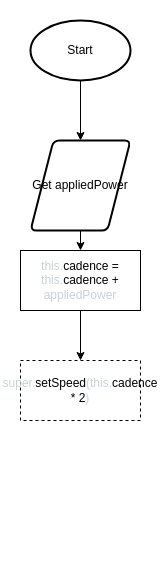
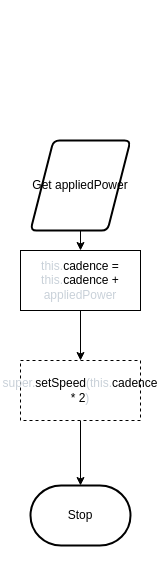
  <mxCell id="0" />
  <mxCell id="1" parent="0" />
- <mxCell id="2" style="edgeStyle=none;html=1;entryX=0.5;entryY=0;entryDx=0;entryDy=0;" edge="1" parent="1" source="3" target="5"><mxGeometry relative="1" as="geometry" /></mxCell>
- <mxCell id="3" value="Start" style="strokeWidth=2;html=1;shape=mxgraph.flowchart.start_1;whiteSpace=wrap;" vertex="1" parent="1"><mxGeometry x="30" y="20" width="100" height="60" as="geometry" /></mxCell>
  <mxCell id="4" style="edgeStyle=none;html=1;entryX=0.5;entryY=0;entryDx=0;entryDy=0;" edge="1" parent="1" source="5" target="7"><mxGeometry relative="1" as="geometry" /></mxCell>
  <mxCell id="5" value="Get appliedPower" style="shape=parallelogram;html=1;strokeWidth=2;perimeter=parallelogramPerimeter;whiteSpace=wrap;rounded=1;arcSize=12;size=0.23;" vertex="1" parent="1"><mxGeometry x="30" y="140" width="100" height="90" as="geometry" /></mxCell>
  <mxCell id="6" style="edgeStyle=none;html=1;entryX=0.5;entryY=0;entryDx=0;entryDy=0;" edge="1" parent="1" source="7" target="9"><mxGeometry relative="1" as="geometry" /></mxCell>
  <mxCell id="7" value="&lt;span class=&quot;pl-smi&quot; style=&quot;box-sizing: border-box ; color: rgb(201 , 209 , 217)&quot;&gt;this&lt;/span&gt;&lt;span class=&quot;pl-kos&quot; style=&quot;box-sizing: border-box ; color: rgb(201 , 209 , 217)&quot;&gt;.&lt;/span&gt;&lt;span class=&quot;pl-c1&quot; style=&quot;box-sizing: border-box&quot;&gt;cadence&lt;/span&gt;&lt;span style=&quot;color: rgb(201 , 209 , 217)&quot;&gt; &lt;/span&gt;&lt;span class=&quot;pl-c1&quot; style=&quot;box-sizing: border-box&quot;&gt;=&lt;/span&gt;&lt;span style=&quot;color: rgb(201 , 209 , 217)&quot;&gt; &lt;/span&gt;&lt;span class=&quot;pl-smi&quot; style=&quot;box-sizing: border-box ; color: rgb(201 , 209 , 217)&quot;&gt;this&lt;/span&gt;&lt;span class=&quot;pl-kos&quot; style=&quot;box-sizing: border-box ; color: rgb(201 , 209 , 217)&quot;&gt;.&lt;/span&gt;&lt;span class=&quot;pl-c1&quot; style=&quot;box-sizing: border-box&quot;&gt;cadence&lt;/span&gt;&lt;span style=&quot;color: rgb(201 , 209 , 217)&quot;&gt; &lt;/span&gt;&lt;span class=&quot;pl-c1&quot; style=&quot;box-sizing: border-box&quot;&gt;+&lt;/span&gt;&lt;span style=&quot;color: rgb(201 , 209 , 217)&quot;&gt; &lt;/span&gt;&lt;span class=&quot;pl-s1&quot; style=&quot;box-sizing: border-box ; color: rgb(201 , 209 , 217)&quot;&gt;appliedPower&lt;/span&gt;" style="rounded=0;whiteSpace=wrap;html=1;" vertex="1" parent="1"><mxGeometry x="20" y="250" width="120" height="60" as="geometry" /></mxCell>
+ <mxCell id="8" style="edgeStyle=none;html=1;entryX=0.5;entryY=0;entryDx=0;entryDy=0;entryPerimeter=0;" edge="1" parent="1" source="9" target="10"><mxGeometry relative="1" as="geometry" /></mxCell>
  <mxCell id="9" value="&lt;span class=&quot;pl-smi&quot; style=&quot;box-sizing: border-box ; color: rgb(201 , 209 , 217) ; font-family: , , &amp;#34;sf mono&amp;#34; , &amp;#34;menlo&amp;#34; , &amp;#34;consolas&amp;#34; , &amp;#34;liberation mono&amp;#34; , monospace&quot;&gt;super&lt;/span&gt;&lt;span class=&quot;pl-kos&quot; style=&quot;box-sizing: border-box ; color: rgb(201 , 209 , 217) ; font-family: , , &amp;#34;sf mono&amp;#34; , &amp;#34;menlo&amp;#34; , &amp;#34;consolas&amp;#34; , &amp;#34;liberation mono&amp;#34; , monospace&quot;&gt;.&lt;/span&gt;&lt;span class=&quot;pl-en&quot; style=&quot;box-sizing: border-box ; font-family: , , &amp;#34;sf mono&amp;#34; , &amp;#34;menlo&amp;#34; , &amp;#34;consolas&amp;#34; , &amp;#34;liberation mono&amp;#34; , monospace&quot;&gt;setSpeed&lt;/span&gt;&lt;span class=&quot;pl-kos&quot; style=&quot;box-sizing: border-box ; color: rgb(201 , 209 , 217) ; font-family: , , &amp;#34;sf mono&amp;#34; , &amp;#34;menlo&amp;#34; , &amp;#34;consolas&amp;#34; , &amp;#34;liberation mono&amp;#34; , monospace&quot;&gt;(&lt;/span&gt;&lt;span class=&quot;pl-smi&quot; style=&quot;box-sizing: border-box ; color: rgb(201 , 209 , 217) ; font-family: , , &amp;#34;sf mono&amp;#34; , &amp;#34;menlo&amp;#34; , &amp;#34;consolas&amp;#34; , &amp;#34;liberation mono&amp;#34; , monospace&quot;&gt;this&lt;/span&gt;&lt;span class=&quot;pl-kos&quot; style=&quot;box-sizing: border-box ; color: rgb(201 , 209 , 217) ; font-family: , , &amp;#34;sf mono&amp;#34; , &amp;#34;menlo&amp;#34; , &amp;#34;consolas&amp;#34; , &amp;#34;liberation mono&amp;#34; , monospace&quot;&gt;.&lt;/span&gt;&lt;span class=&quot;pl-c1&quot; style=&quot;box-sizing: border-box ; font-family: , , &amp;#34;sf mono&amp;#34; , &amp;#34;menlo&amp;#34; , &amp;#34;consolas&amp;#34; , &amp;#34;liberation mono&amp;#34; , monospace&quot;&gt;cadence&lt;/span&gt;&lt;span style=&quot;color: rgb(201 , 209 , 217) ; font-family: , , &amp;#34;sf mono&amp;#34; , &amp;#34;menlo&amp;#34; , &amp;#34;consolas&amp;#34; , &amp;#34;liberation mono&amp;#34; , monospace&quot;&gt; &lt;/span&gt;&lt;span class=&quot;pl-c1&quot; style=&quot;box-sizing: border-box ; font-family: , , &amp;#34;sf mono&amp;#34; , &amp;#34;menlo&amp;#34; , &amp;#34;consolas&amp;#34; , &amp;#34;liberation mono&amp;#34; , monospace&quot;&gt;*&lt;/span&gt;&lt;span style=&quot;color: rgb(201 , 209 , 217) ; font-family: , , &amp;#34;sf mono&amp;#34; , &amp;#34;menlo&amp;#34; , &amp;#34;consolas&amp;#34; , &amp;#34;liberation mono&amp;#34; , monospace&quot;&gt; &lt;/span&gt;&lt;span class=&quot;pl-c1&quot; style=&quot;box-sizing: border-box ; font-family: , , &amp;#34;sf mono&amp;#34; , &amp;#34;menlo&amp;#34; , &amp;#34;consolas&amp;#34; , &amp;#34;liberation mono&amp;#34; , monospace&quot;&gt;2&lt;/span&gt;&lt;span class=&quot;pl-kos&quot; style=&quot;box-sizing: border-box ; color: rgb(201 , 209 , 217) ; font-family: , , &amp;#34;sf mono&amp;#34; , &amp;#34;menlo&amp;#34; , &amp;#34;consolas&amp;#34; , &amp;#34;liberation mono&amp;#34; , monospace&quot;&gt;)&lt;/span&gt;" style="rounded=0;whiteSpace=wrap;html=1;labelBackgroundColor=none;dashed=1;" vertex="1" parent="1"><mxGeometry x="20" y="360" width="120" height="60" as="geometry" /></mxCell>
+ <mxCell id="10" value="Stop" style="strokeWidth=2;html=1;shape=mxgraph.flowchart.terminator;whiteSpace=wrap;labelBackgroundColor=none;" vertex="1" parent="1"><mxGeometry x="30" y="485" width="100" height="60" as="geometry" /></mxCell>
